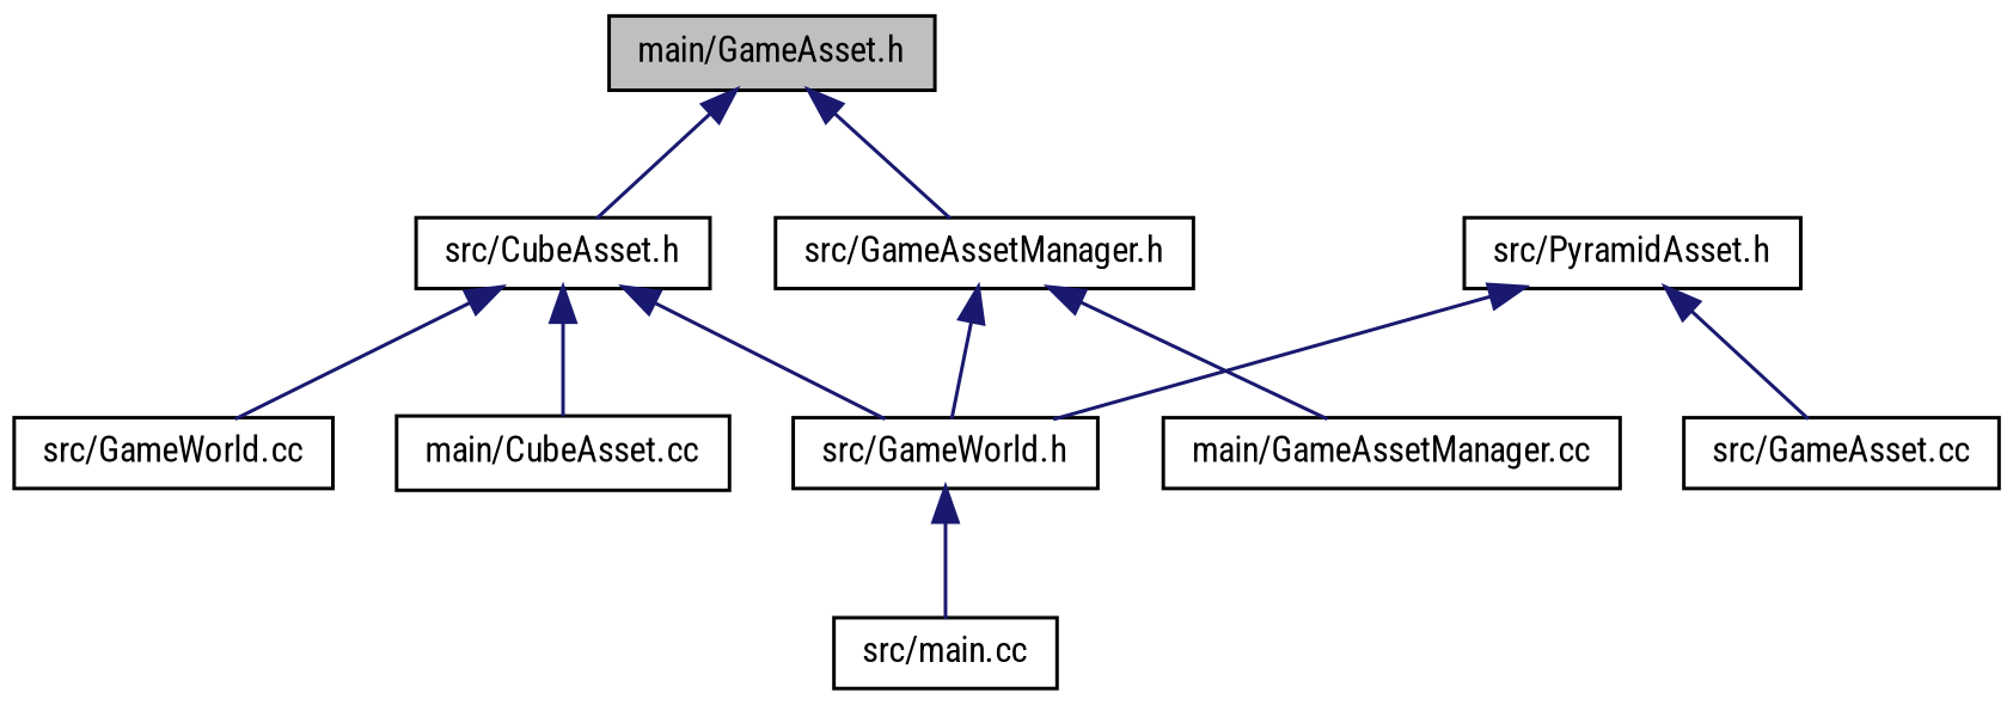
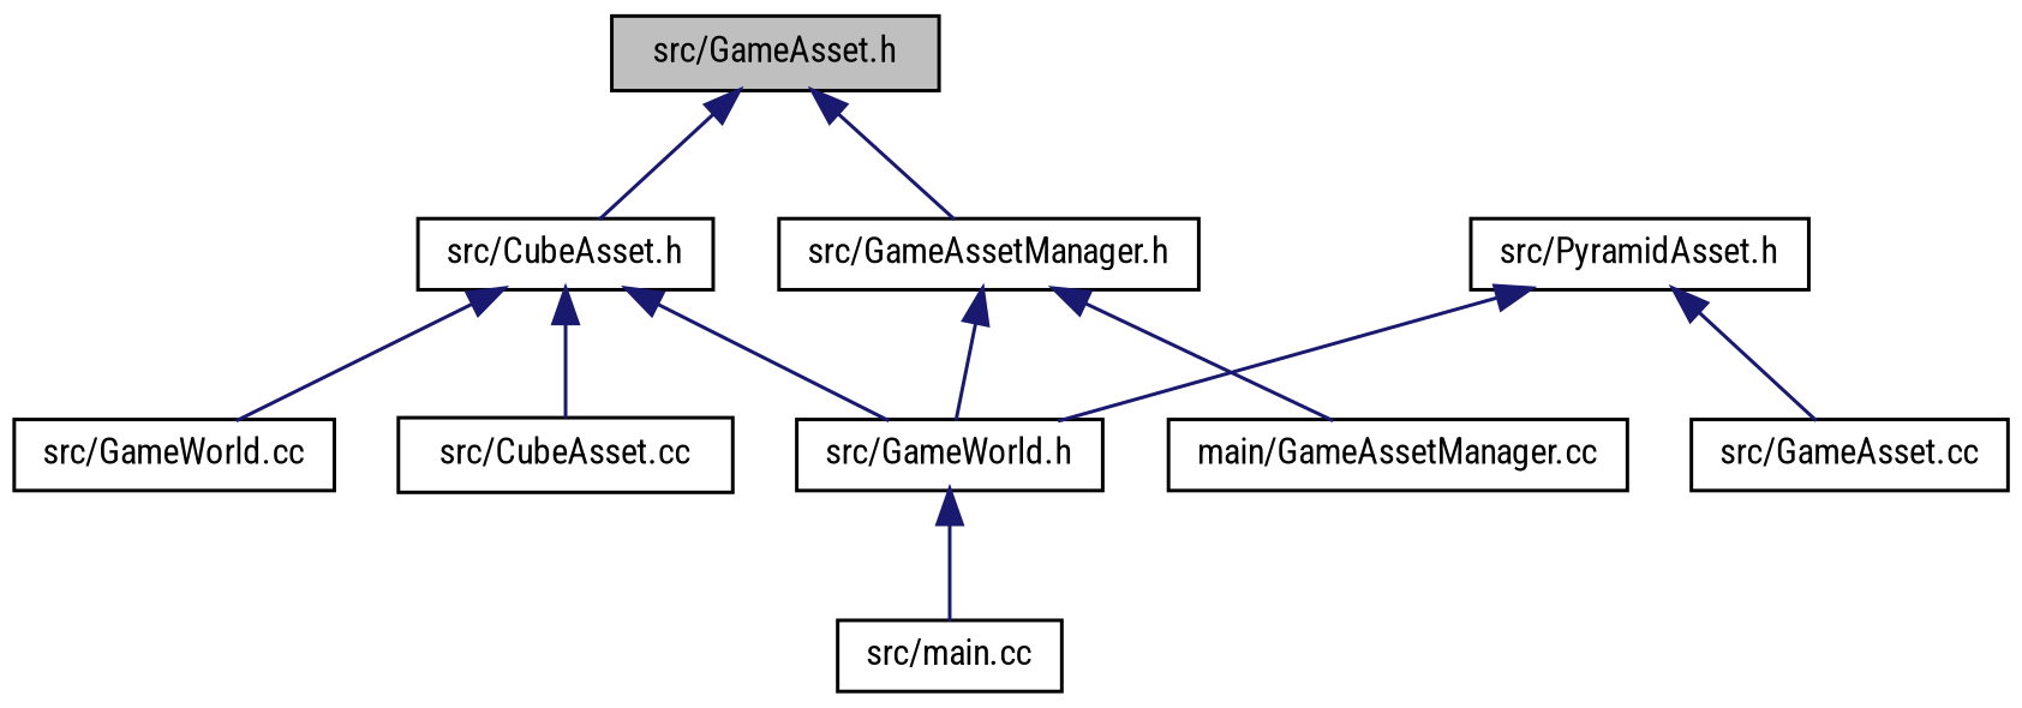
  digraph {
    fontname="Roboto Condensed"
    node [color=black fillcolor=white fontname="Roboto Condensed" fontsize=10 shape=record style=filled]
    edge [color=midnightblue dir=back fontname="Roboto Condensed" fontsize=10 labelfontname=Helvetica labelfontsize=10 style=solid]
-   n1 [fillcolor=grey75 fontcolor=black height=0.2 label="main/GameAsset.h" width=0.4]
+   n1 [fillcolor=grey75 fontcolor=black height=0.2 label="src/GameAsset.h" width=0.4]
    n2 [height=0.2 label="src/CubeAsset.h" width=0.4]
    n3 [height=0.2 label="src/GameAssetManager.h" width=0.4]
-   n4 [height=0.2 label="main/CubeAsset.cc" width=0.4]
+   n4 [height=0.2 label="src/CubeAsset.cc" width=0.4]
    n5 [height=0.2 label="src/GameWorld.h" width=0.4]
    n6 [height=0.2 label="src/GameWorld.cc" width=0.4]
    n7 [height=0.2 label="main/GameAssetManager.cc" width=0.4]
    n8 [height=0.2 label="src/PyramidAsset.h" width=0.4]
    n9 [height=0.2 label="src/GameAsset.cc" width=0.4]
    n10 [height=0.2 label="src/main.cc" width=0.4]
    n1 -> n2
    n1 -> n3
    n2 -> n4
    n2 -> n5
    n2 -> n6
    n3 -> n5
    n3 -> n7
    n5 -> n10
    n8 -> n5
    n8 -> n9
  }
